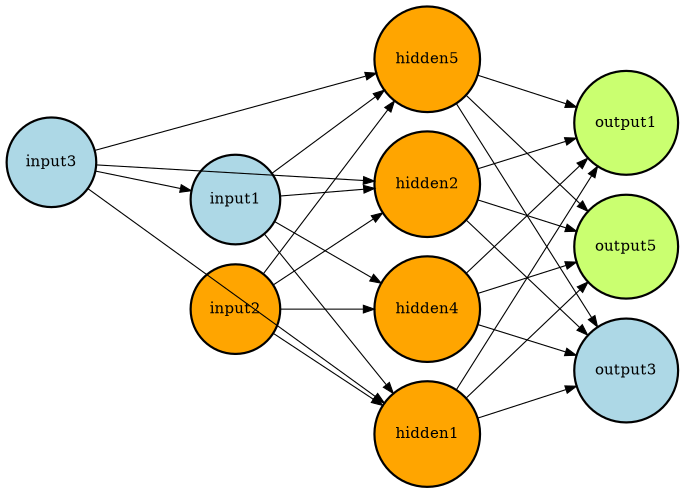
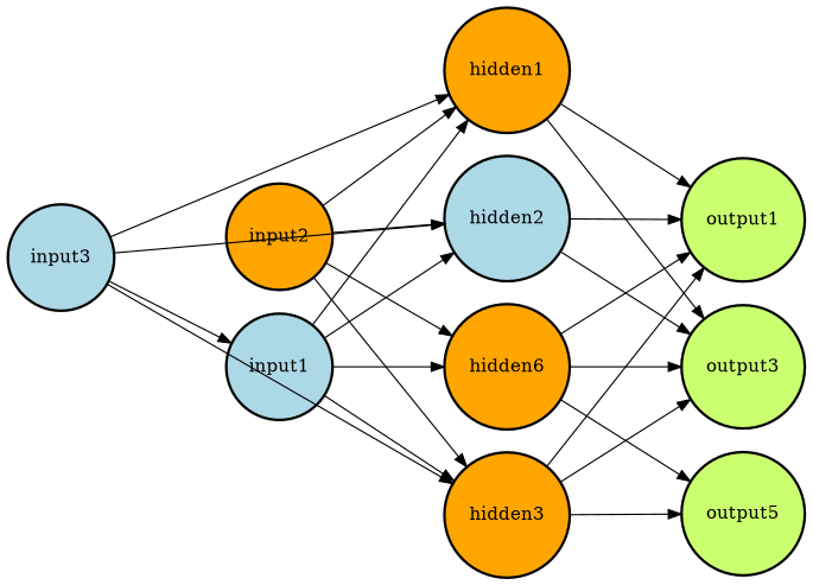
  digraph {
    rankdir=LR
    ranksep=1.2
    splines=false
    node [fillcolor=orange penwidth=2 shape=circle style=filled]
    input1 [fillcolor=lightblue]
    hidden1
-   hidden2
-   hidden3 [label=hidden5]
-   hidden4
+   hidden2 [fillcolor=lightblue]
+   hidden3
+   hidden4 [label=hidden6]
    output1 [fillcolor=darkolivegreen1]
    n7 [fillcolor=darkolivegreen1 label=output5]
-   output3 [fillcolor=lightblue]
+   output3 [fillcolor=darkolivegreen1]
    input2
    input3 [fillcolor=lightblue]
    input1 -> hidden1
    input1 -> hidden2
    input1 -> hidden3
    input1 -> hidden4
    hidden1 -> output1
-   hidden1 -> n7
    hidden1 -> output3
    hidden2 -> output1
-   hidden2 -> n7
    hidden2 -> output3
    hidden3 -> output1
    hidden3 -> n7
    hidden3 -> output3
    hidden4 -> output1
    hidden4 -> n7
    hidden4 -> output3
    input2 -> hidden1
    input2 -> hidden2
    input2 -> hidden3
    input2 -> hidden4
    input3 -> input1
    input3 -> hidden1
    input3 -> hidden2
    input3 -> hidden3
  }
